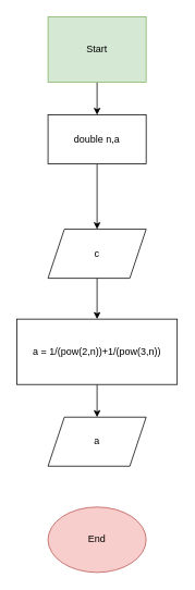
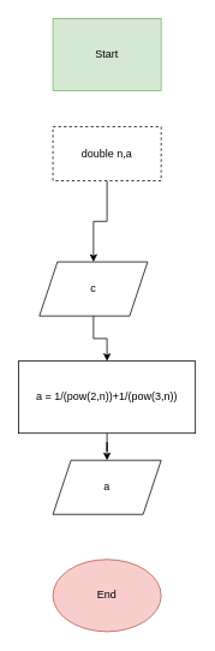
  <mxCell id="0" />
  <mxCell id="1" parent="0" />
  <mxCell id="2" value="" style="edgeStyle=orthogonalEdgeStyle;rounded=0;orthogonalLoop=1;jettySize=auto;html=1;" edge="1" parent="1" source="3" target="7"><mxGeometry relative="1" as="geometry" /></mxCell>
- <mxCell id="3" value="double n,a" style="rounded=0;whiteSpace=wrap;html=1;" vertex="1" parent="1"><mxGeometry x="58" y="140" width="120" height="60" as="geometry" /></mxCell>
- <mxCell id="4" style="edgeStyle=orthogonalEdgeStyle;rounded=0;orthogonalLoop=1;jettySize=auto;html=1;entryX=0.5;entryY=0;entryDx=0;entryDy=0;" edge="1" parent="1" source="5" target="3"><mxGeometry relative="1" as="geometry" /></mxCell>
+ <mxCell id="3" value="double n,a" style="rounded=0;whiteSpace=wrap;html=1;dashed=1;" vertex="1" parent="1"><mxGeometry x="58" y="140" width="120" height="60" as="geometry" /></mxCell>
  <mxCell id="5" value="Start" style="whiteSpace=wrap;html=1;fillColor=#d5e8d4;strokeColor=#82b366;rounded=0;" vertex="1" parent="1"><mxGeometry x="58" y="20" width="120" height="80" as="geometry" /></mxCell>
  <mxCell id="6" value="" style="edgeStyle=orthogonalEdgeStyle;rounded=0;orthogonalLoop=1;jettySize=auto;html=1;" edge="1" parent="1" source="7" target="9"><mxGeometry relative="1" as="geometry" /></mxCell>
- <mxCell id="7" value="c" style="shape=parallelogram;perimeter=parallelogramPerimeter;whiteSpace=wrap;html=1;fixedSize=1;rounded=0;" vertex="1" parent="1"><mxGeometry x="58" y="280" width="120" height="60" as="geometry" /></mxCell>
+ <mxCell id="7" value="c" style="shape=parallelogram;perimeter=parallelogramPerimeter;whiteSpace=wrap;html=1;fixedSize=1;rounded=0;" vertex="1" parent="1"><mxGeometry x="43" y="290" width="120" height="60" as="geometry" /></mxCell>
  <mxCell id="8" style="edgeStyle=orthogonalEdgeStyle;rounded=0;orthogonalLoop=1;jettySize=auto;html=1;" edge="1" parent="1" source="9" target="10"><mxGeometry relative="1" as="geometry"><mxPoint x="118" y="540" as="targetPoint" /></mxGeometry></mxCell>
- <mxCell id="9" value="a = 1/(pow(2,n))+1/(pow(3,n))" style="whiteSpace=wrap;html=1;rounded=0;" vertex="1" parent="1"><mxGeometry x="20" y="390" width="196" height="80" as="geometry" /></mxCell>
+ <mxCell id="9" value="a = 1/(pow(2,n))+1/(pow(3,n))" style="whiteSpace=wrap;html=1;rounded=0;" vertex="1" parent="1"><mxGeometry x="20" y="400" width="196" height="80" as="geometry" /></mxCell>
  <mxCell id="10" value="a" style="shape=parallelogram;perimeter=parallelogramPerimeter;whiteSpace=wrap;html=1;fixedSize=1;" vertex="1" parent="1"><mxGeometry x="58" y="510" width="120" height="60" as="geometry" /></mxCell>
  <mxCell id="11" value="End" style="ellipse;whiteSpace=wrap;html=1;fillColor=#f8cecc;strokeColor=#b85450;" vertex="1" parent="1"><mxGeometry x="58" y="620" width="120" height="80" as="geometry" /></mxCell>
